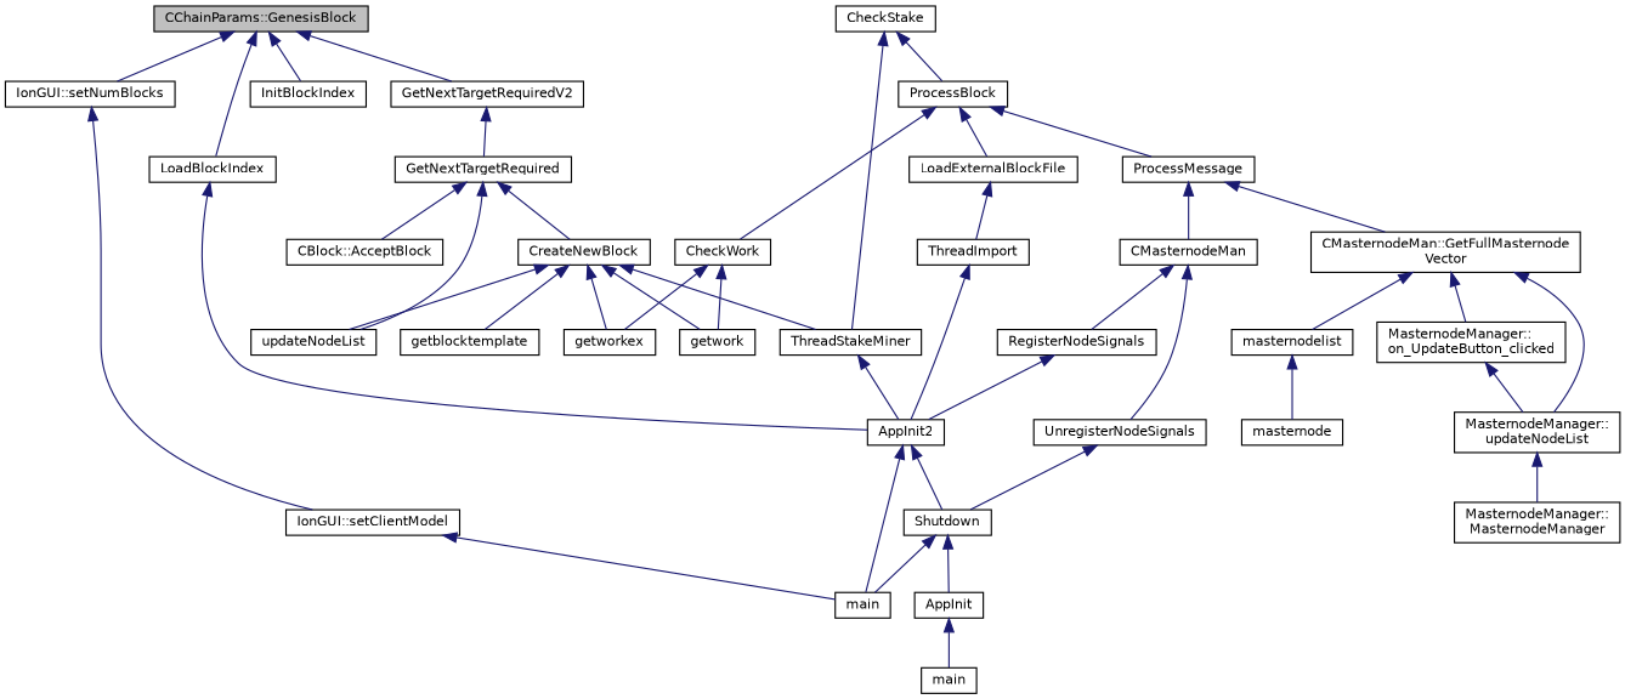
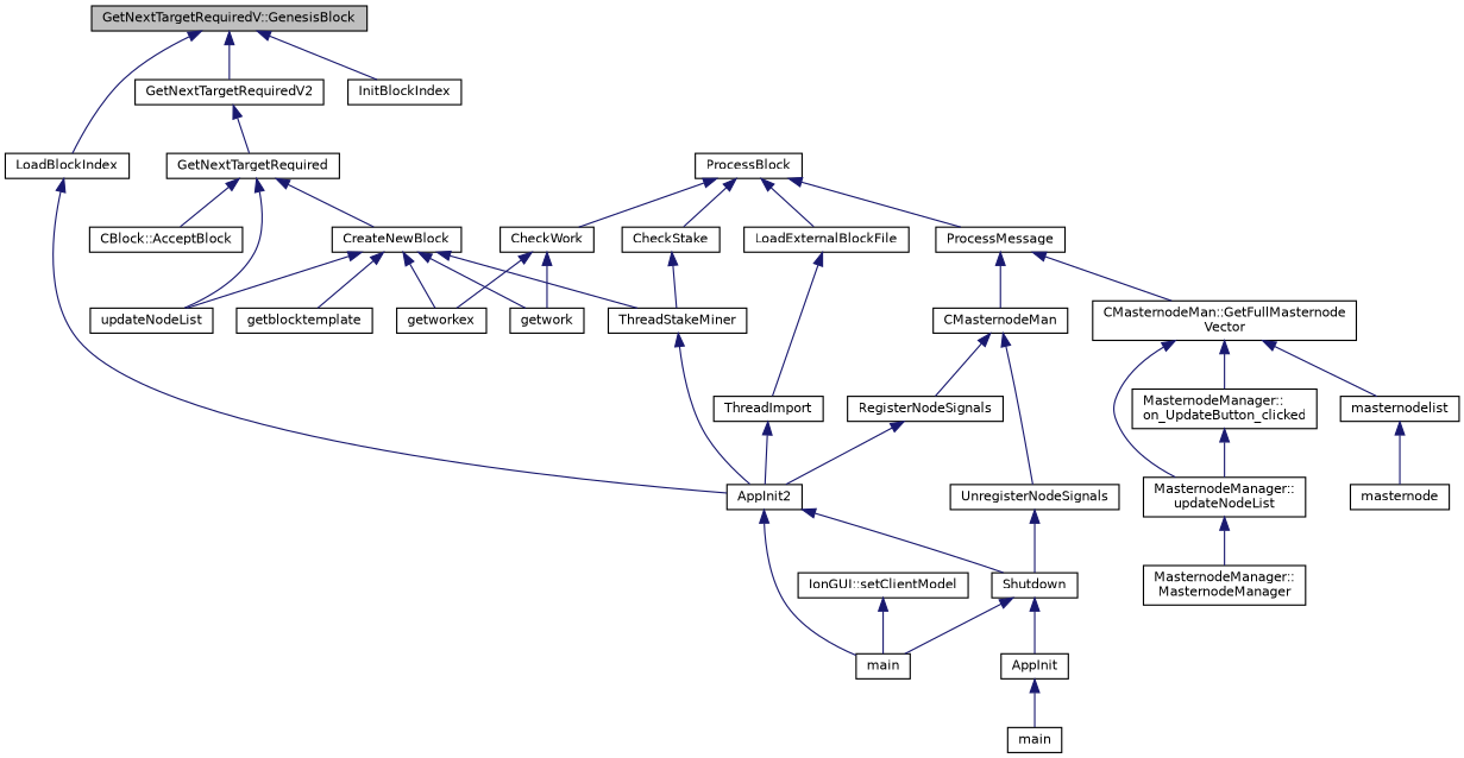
  digraph {
    rankdir=TB
    node [color=black fillcolor=white fontname=Helvetica fontsize=10 shape=record style=filled]
    edge [color=midnightblue dir=back fontname=Helvetica fontsize=10 labelfontname=Helvetica labelfontsize=10 style=solid]
-   n1 [fillcolor=grey75 fontcolor=black height=0.2 label="CChainParams::GenesisBlock" width=0.4]
+   n1 [fillcolor=grey75 fontcolor=black height=0.2 label="GetNextTargetRequiredV::GenesisBlock" width=0.4]
    n2 [height=0.2 label=LoadBlockIndex width=0.4]
    n3 [height=0.2 label=GetNextTargetRequiredV2 width=0.4]
-   n4 [height=0.2 label="IonGUI::setNumBlocks" width=0.4]
    n5 [height=0.2 label=InitBlockIndex width=0.4]
    n6 [height=0.2 label=AppInit2 width=0.4]
    n7 [height=0.2 label=GetNextTargetRequired width=0.4]
    n8 [height=0.2 label="IonGUI::setClientModel" width=0.4]
    n9 [height=0.2 label=main width=0.4]
    n10 [height=0.2 label=Shutdown width=0.4]
    n11 [height=0.2 label=AppInit width=0.4]
    n12 [height=0.2 label=main width=0.4]
    n13 [height=0.2 label="CBlock::AcceptBlock" width=0.4]
    n14 [height=0.2 label=CreateNewBlock width=0.4]
    n15 [height=0.2 label=updateNodeList width=0.4]
    n16 [height=0.2 label=getworkex width=0.4]
    n17 [height=0.2 label=getwork width=0.4]
    n18 [height=0.2 label=ThreadStakeMiner width=0.4]
    n19 [height=0.2 label=getblocktemplate width=0.4]
    n20 [height=0.2 label=ProcessBlock width=0.4]
    n21 [height=0.2 label=LoadExternalBlockFile width=0.4]
    n22 [height=0.2 label=ProcessMessage width=0.4]
    n23 [height=0.2 label=CheckWork width=0.4]
    n24 [height=0.2 label=CheckStake width=0.4]
    n25 [height=0.2 label=ThreadImport width=0.4]
    n26 [height=0.2 label=CMasternodeMan width=0.4]
    n27 [height=0.2 label="CMasternodeMan::GetFullMasternode\lVector" width=0.4]
    n28 [height=0.2 label=RegisterNodeSignals width=0.4]
    n29 [height=0.2 label=UnregisterNodeSignals width=0.4]
    n30 [height=0.2 label="MasternodeManager::\lupdateNodeList" width=0.4]
    n31 [height=0.2 label="MasternodeManager::\lon_UpdateButton_clicked" width=0.4]
    n32 [height=0.2 label=masternodelist width=0.4]
    n33 [height=0.2 label="MasternodeManager::\lMasternodeManager" width=0.4]
    n34 [height=0.2 label=masternode width=0.4]
    n1 -> n2
    n1 -> n3
-   n1 -> n4
    n1 -> n5
    n2 -> n6
    n3 -> n7
-   n4 -> n8
    n6 -> n9
    n6 -> n10
    n7 -> n13
    n7 -> n14
    n7 -> n15
    n8 -> n9
    n10 -> n9
    n10 -> n11
    n11 -> n12
    n14 -> n15
    n14 -> n16
    n14 -> n17
    n14 -> n18
    n14 -> n19
    n18 -> n6
    n20 -> n21
    n20 -> n22
    n20 -> n23
-   n24 -> n20
+   n20 -> n24
    n21 -> n25
    n22 -> n26
    n22 -> n27
    n23 -> n16
    n23 -> n17
    n24 -> n18
    n25 -> n6
    n26 -> n28
    n26 -> n29
    n27 -> n30
    n27 -> n31
    n27 -> n32
    n28 -> n6
    n29 -> n10
    n30 -> n33
    n31 -> n30
    n32 -> n34
  }
